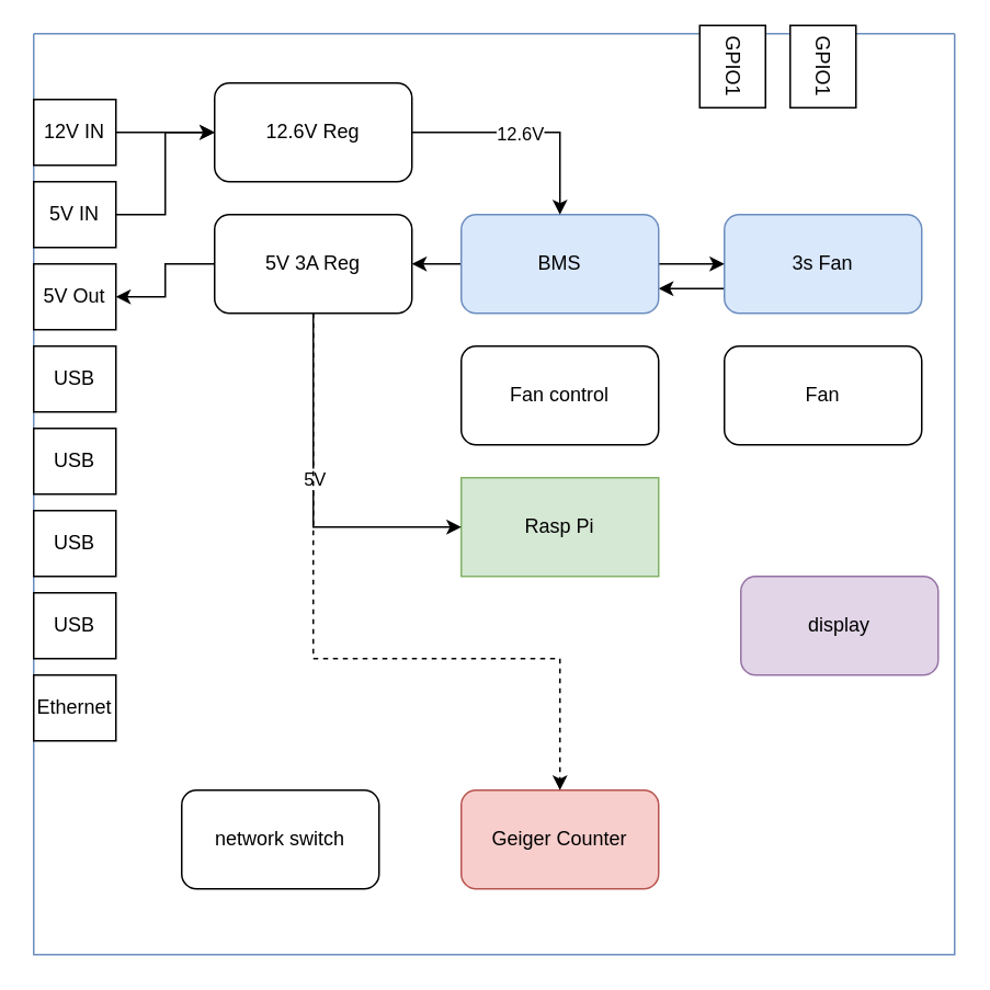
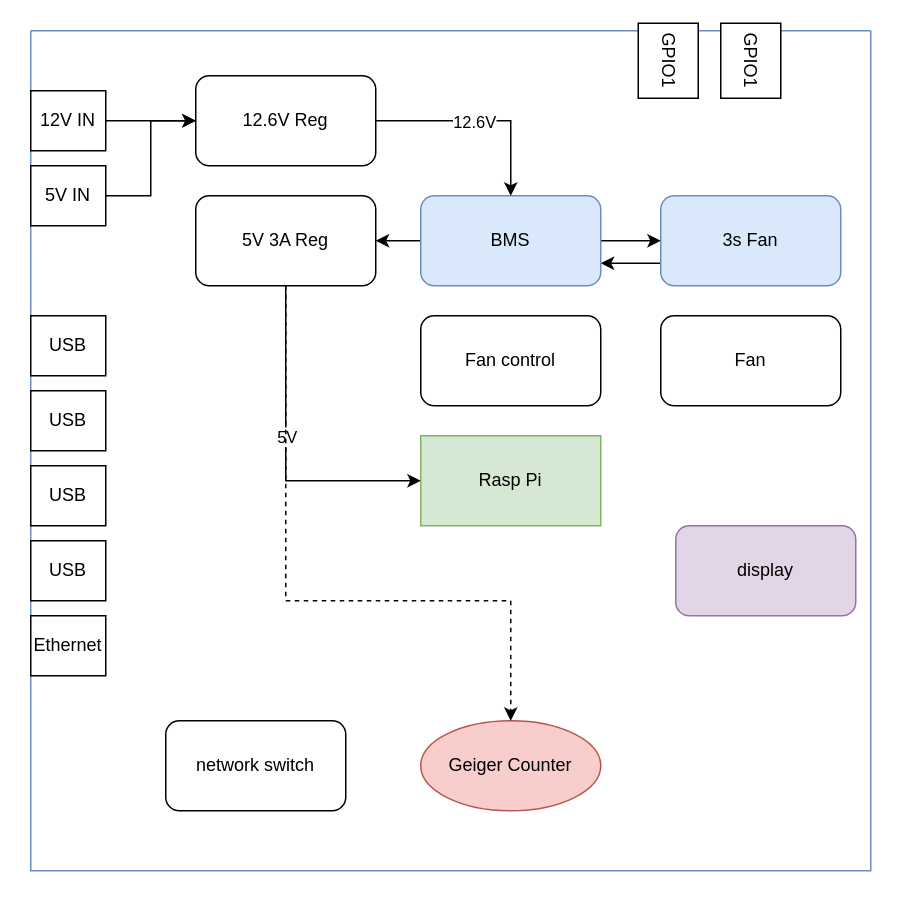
  <mxCell id="0" />
  <mxCell id="1" parent="0" />
  <mxCell id="2" value="" style="swimlane;startSize=0;fillColor=#dae8fc;strokeColor=#6c8ebf;" vertex="1" parent="1"><mxGeometry x="20" y="20" width="560" height="560" as="geometry" /></mxCell>
  <mxCell id="3" style="edgeStyle=orthogonalEdgeStyle;rounded=0;orthogonalLoop=1;jettySize=auto;html=1;exitX=0;exitY=0.75;exitDx=0;exitDy=0;entryX=1;entryY=0.75;entryDx=0;entryDy=0;" edge="1" parent="2" source="4" target="13"><mxGeometry relative="1" as="geometry" /></mxCell>
  <mxCell id="4" value="3s Fan" style="rounded=1;whiteSpace=wrap;html=1;fillColor=#dae8fc;strokeColor=#6c8ebf;" vertex="1" parent="2"><mxGeometry x="420" y="110" width="120" height="60" as="geometry" /></mxCell>
  <mxCell id="5" value="Rasp Pi" style="whiteSpace=wrap;html=1;fillColor=#d5e8d4;strokeColor=#82b366;rounded=0;" vertex="1" parent="2"><mxGeometry x="260" y="270" width="120" height="60" as="geometry" /></mxCell>
- <mxCell id="6" value="Geiger Counter" style="rounded=1;whiteSpace=wrap;html=1;fillColor=#f8cecc;strokeColor=#b85450;" vertex="1" parent="2"><mxGeometry x="260" y="460" width="120" height="60" as="geometry" /></mxCell>
+ <mxCell id="6" value="Geiger Counter" style="ellipse;whiteSpace=wrap;html=1;fillColor=#f8cecc;strokeColor=#b85450;" vertex="1" parent="2"><mxGeometry x="260" y="460" width="120" height="60" as="geometry" /></mxCell>
  <mxCell id="7" value="display" style="rounded=1;whiteSpace=wrap;html=1;fillColor=#e1d5e7;strokeColor=#9673a6;" vertex="1" parent="2"><mxGeometry x="430" y="330" width="120" height="60" as="geometry" /></mxCell>
  <mxCell id="8" style="edgeStyle=orthogonalEdgeStyle;rounded=0;orthogonalLoop=1;jettySize=auto;html=1;exitX=1;exitY=0.5;exitDx=0;exitDy=0;" edge="1" parent="2" source="9" target="22"><mxGeometry relative="1" as="geometry" /></mxCell>
  <mxCell id="9" value="12V IN" style="rounded=0;whiteSpace=wrap;html=1;" vertex="1" parent="2"><mxGeometry y="40" width="50" height="40" as="geometry" /></mxCell>
- <mxCell id="10" value="5V Out" style="rounded=0;whiteSpace=wrap;html=1;" vertex="1" parent="2"><mxGeometry y="140" width="50" height="40" as="geometry" /></mxCell>
  <mxCell id="11" style="edgeStyle=orthogonalEdgeStyle;rounded=0;orthogonalLoop=1;jettySize=auto;html=1;exitX=1;exitY=0.5;exitDx=0;exitDy=0;entryX=0;entryY=0.5;entryDx=0;entryDy=0;" edge="1" parent="2" source="13" target="4"><mxGeometry relative="1" as="geometry" /></mxCell>
  <mxCell id="12" style="edgeStyle=orthogonalEdgeStyle;rounded=0;orthogonalLoop=1;jettySize=auto;html=1;exitX=0;exitY=0.5;exitDx=0;exitDy=0;entryX=1;entryY=0.5;entryDx=0;entryDy=0;" edge="1" parent="2" source="13" target="27"><mxGeometry relative="1" as="geometry" /></mxCell>
  <mxCell id="13" value="BMS" style="rounded=1;whiteSpace=wrap;html=1;fillColor=#dae8fc;strokeColor=#6c8ebf;" vertex="1" parent="2"><mxGeometry x="260" y="110" width="120" height="60" as="geometry" /></mxCell>
  <mxCell id="14" value="GPIO1" style="rounded=0;whiteSpace=wrap;html=1;rotation=90;" vertex="1" parent="2"><mxGeometry x="400" width="50" height="40" as="geometry" /></mxCell>
  <mxCell id="15" value="GPIO1" style="rounded=0;whiteSpace=wrap;html=1;rotation=90;" vertex="1" parent="2"><mxGeometry x="455" width="50" height="40" as="geometry" /></mxCell>
  <mxCell id="16" value="5V IN" style="rounded=0;whiteSpace=wrap;html=1;" vertex="1" parent="2"><mxGeometry y="90" width="50" height="40" as="geometry" /></mxCell>
  <mxCell id="17" value="USB" style="rounded=0;whiteSpace=wrap;html=1;" vertex="1" parent="2"><mxGeometry y="290" width="50" height="40" as="geometry" /></mxCell>
  <mxCell id="18" value="USB" style="rounded=0;whiteSpace=wrap;html=1;" vertex="1" parent="2"><mxGeometry y="340" width="50" height="40" as="geometry" /></mxCell>
  <mxCell id="19" value="USB" style="rounded=0;whiteSpace=wrap;html=1;" vertex="1" parent="2"><mxGeometry y="240" width="50" height="40" as="geometry" /></mxCell>
  <mxCell id="20" style="edgeStyle=orthogonalEdgeStyle;rounded=0;orthogonalLoop=1;jettySize=auto;html=1;exitX=1;exitY=0.5;exitDx=0;exitDy=0;entryX=0.5;entryY=0;entryDx=0;entryDy=0;" edge="1" parent="2" source="22" target="13"><mxGeometry relative="1" as="geometry" /></mxCell>
  <mxCell id="21" value="12.6V" style="edgeLabel;html=1;align=center;verticalAlign=middle;resizable=0;points=[];" vertex="1" connectable="0" parent="20"><mxGeometry x="-0.071" relative="1" as="geometry"><mxPoint as="offset" /></mxGeometry></mxCell>
  <mxCell id="22" value="12.6V Reg" style="rounded=1;whiteSpace=wrap;html=1;" vertex="1" parent="2"><mxGeometry x="110" y="30" width="120" height="60" as="geometry" /></mxCell>
  <mxCell id="23" style="edgeStyle=orthogonalEdgeStyle;rounded=0;orthogonalLoop=1;jettySize=auto;html=1;exitX=0.5;exitY=1;exitDx=0;exitDy=0;entryX=0;entryY=0.5;entryDx=0;entryDy=0;" edge="1" parent="2" source="27" target="5"><mxGeometry relative="1" as="geometry" /></mxCell>
  <mxCell id="24" value="5V" style="edgeLabel;html=1;align=center;verticalAlign=middle;resizable=0;points=[];" vertex="1" connectable="0" parent="23"><mxGeometry x="-0.091" relative="1" as="geometry"><mxPoint as="offset" /></mxGeometry></mxCell>
- <mxCell id="25" style="edgeStyle=orthogonalEdgeStyle;rounded=0;orthogonalLoop=1;jettySize=auto;html=1;exitX=0;exitY=0.5;exitDx=0;exitDy=0;entryX=1;entryY=0.5;entryDx=0;entryDy=0;" edge="1" parent="2" source="27" target="10"><mxGeometry relative="1" as="geometry" /></mxCell>
  <mxCell id="26" style="edgeStyle=orthogonalEdgeStyle;rounded=0;orthogonalLoop=1;jettySize=auto;html=1;exitX=0.5;exitY=1;exitDx=0;exitDy=0;dashed=1;" edge="1" parent="2" source="27" target="6"><mxGeometry relative="1" as="geometry"><Array as="points"><mxPoint x="170" y="380" /><mxPoint x="320" y="380" /></Array></mxGeometry></mxCell>
  <mxCell id="27" value="5V 3A Reg" style="rounded=1;whiteSpace=wrap;html=1;" vertex="1" parent="2"><mxGeometry x="110" y="110" width="120" height="60" as="geometry" /></mxCell>
  <mxCell id="28" value="USB" style="rounded=0;whiteSpace=wrap;html=1;" vertex="1" parent="2"><mxGeometry y="190" width="50" height="40" as="geometry" /></mxCell>
  <mxCell id="29" value="Ethernet" style="rounded=0;whiteSpace=wrap;html=1;" vertex="1" parent="2"><mxGeometry y="390" width="50" height="40" as="geometry" /></mxCell>
  <mxCell id="30" value="network switch" style="rounded=1;whiteSpace=wrap;html=1;" vertex="1" parent="2"><mxGeometry x="90" y="460" width="120" height="60" as="geometry" /></mxCell>
  <mxCell id="31" value="Fan" style="rounded=1;whiteSpace=wrap;html=1;" vertex="1" parent="2"><mxGeometry x="420" y="190" width="120" height="60" as="geometry" /></mxCell>
  <mxCell id="32" value="Fan control" style="rounded=1;whiteSpace=wrap;html=1;" vertex="1" parent="2"><mxGeometry x="260" y="190" width="120" height="60" as="geometry" /></mxCell>
  <mxCell id="33" style="edgeStyle=orthogonalEdgeStyle;rounded=0;orthogonalLoop=1;jettySize=auto;html=1;exitX=1;exitY=0.5;exitDx=0;exitDy=0;" edge="1" parent="1" source="16"><mxGeometry relative="1" as="geometry"><mxPoint x="130" y="80" as="targetPoint" /><Array as="points"><mxPoint x="100" y="130" /><mxPoint x="100" y="80" /></Array></mxGeometry></mxCell>
